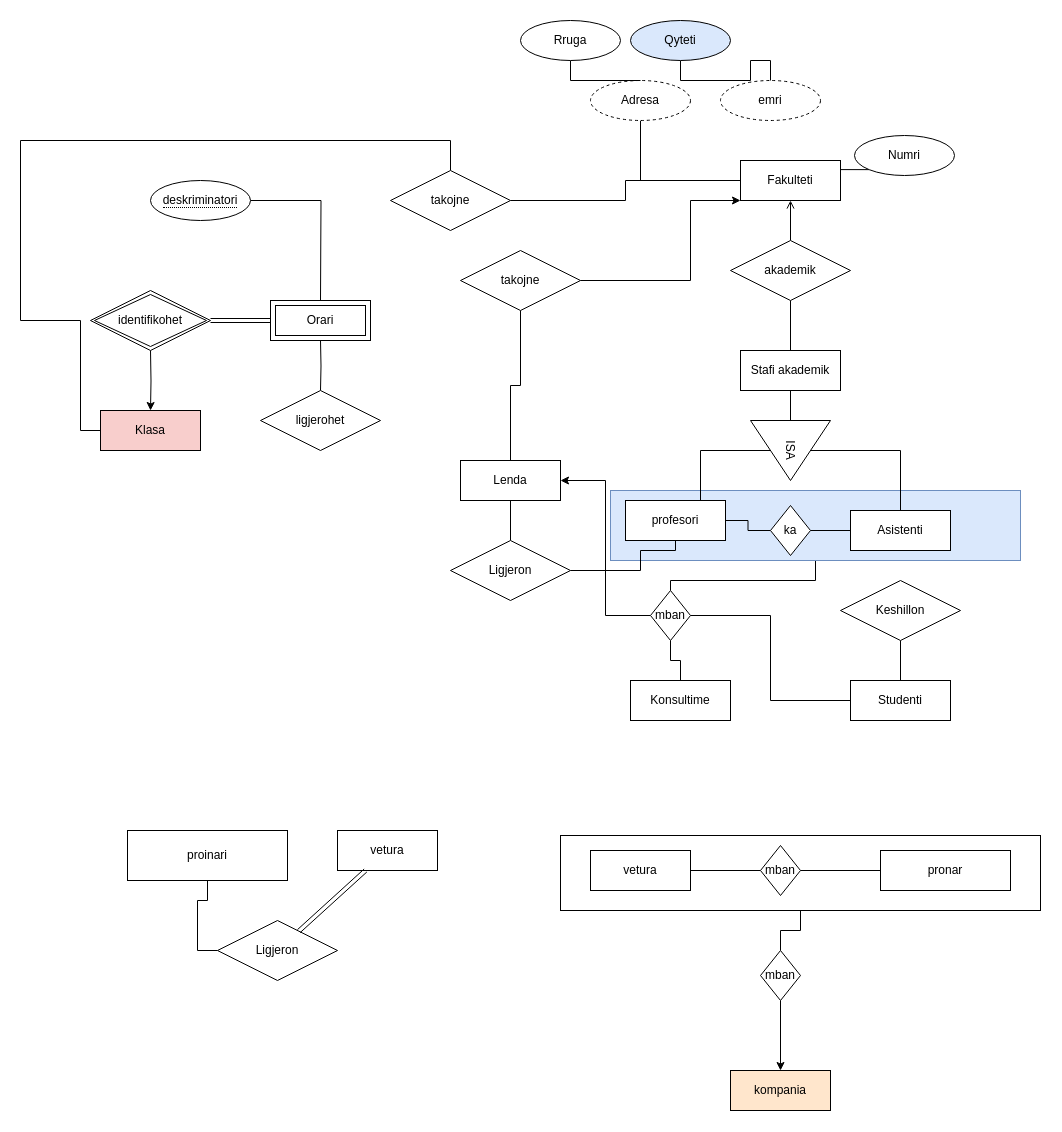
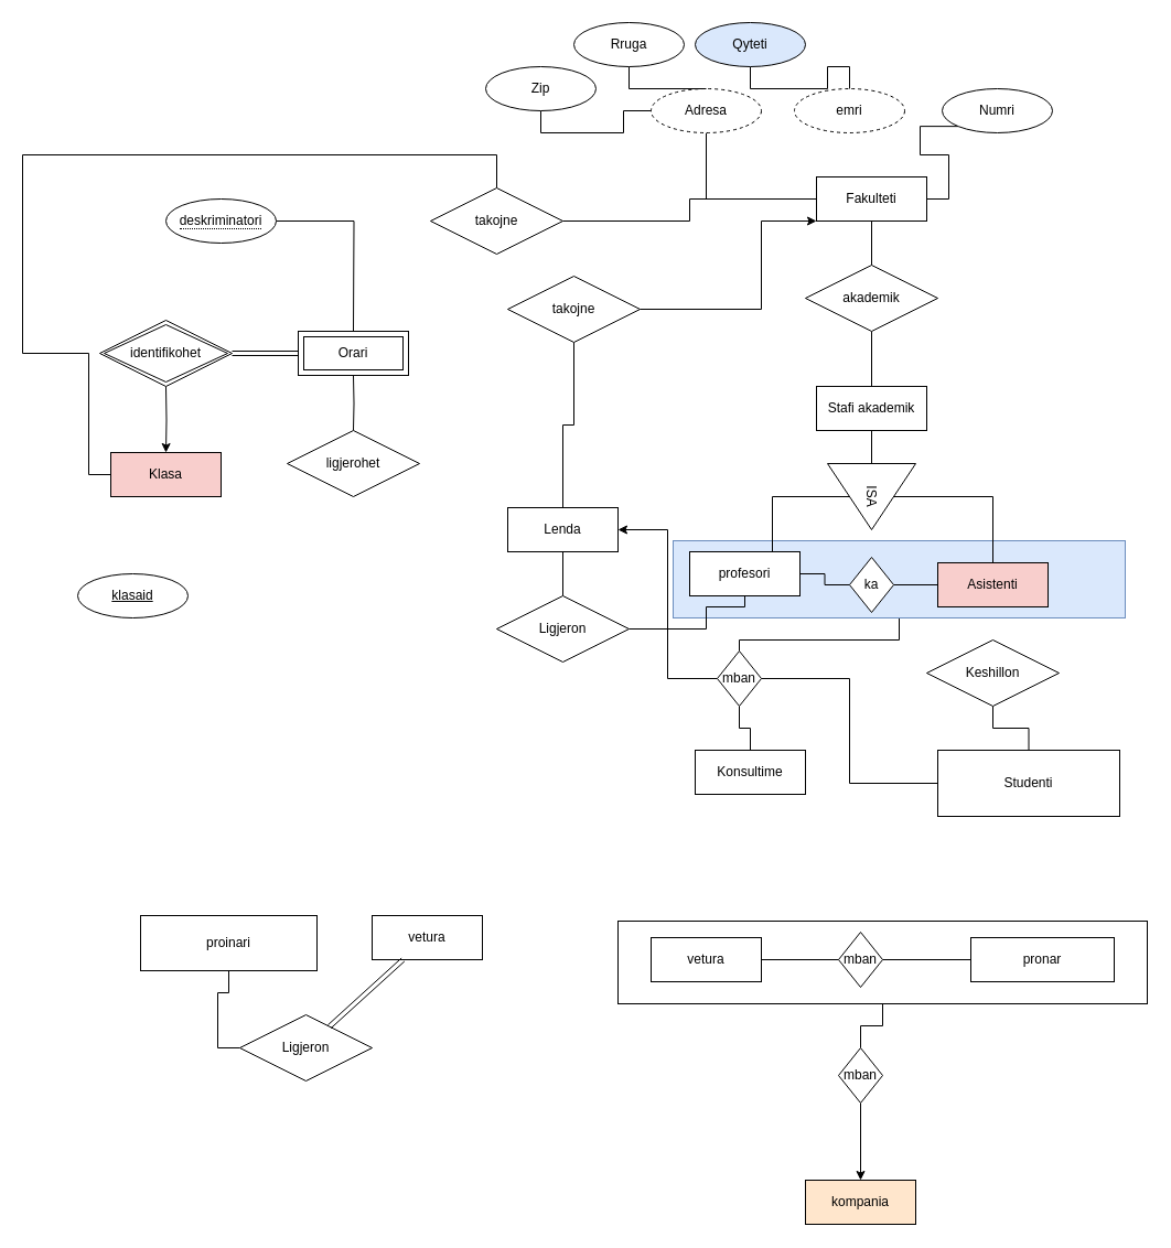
  <mxCell id="0" />
  <mxCell id="1" parent="0" />
  <mxCell id="2" value="" style="rounded=0;whiteSpace=wrap;html=1;" vertex="1" parent="1"><mxGeometry x="560" y="835" width="480" height="75" as="geometry" /></mxCell>
  <mxCell id="3" style="edgeStyle=orthogonalEdgeStyle;rounded=0;orthogonalLoop=1;jettySize=auto;html=1;exitX=0.5;exitY=1;exitDx=0;exitDy=0;startArrow=none;startFill=0;endArrow=none;endFill=0;" edge="1" parent="1" source="4" target="62"><mxGeometry relative="1" as="geometry" /></mxCell>
  <mxCell id="4" value="" style="rounded=0;whiteSpace=wrap;html=1;fillColor=#dae8fc;strokeColor=#6c8ebf;" vertex="1" parent="1"><mxGeometry x="610" y="490" width="410" height="70" as="geometry" /></mxCell>
  <mxCell id="5" value="Fakulteti" style="whiteSpace=wrap;html=1;align=center;" vertex="1" parent="1"><mxGeometry x="740" y="160" width="100" height="40" as="geometry" /></mxCell>
  <mxCell id="6" value="emri" style="ellipse;whiteSpace=wrap;html=1;align=center;dashed=1;" vertex="1" parent="1"><mxGeometry x="720" y="80" width="100" height="40" as="geometry" /></mxCell>
  <mxCell id="7" style="edgeStyle=orthogonalEdgeStyle;rounded=0;orthogonalLoop=1;jettySize=auto;html=1;exitX=0.5;exitY=1;exitDx=0;exitDy=0;endArrow=none;endFill=0;" edge="1" parent="1" source="8" target="6"><mxGeometry relative="1" as="geometry" /></mxCell>
  <mxCell id="8" value="Qyteti" style="ellipse;whiteSpace=wrap;html=1;align=center;fillColor=#dae8fc;" vertex="1" parent="1"><mxGeometry x="630" y="20" width="100" height="40" as="geometry" /></mxCell>
  <mxCell id="9" style="edgeStyle=orthogonalEdgeStyle;rounded=0;orthogonalLoop=1;jettySize=auto;html=1;exitX=0.5;exitY=1;exitDx=0;exitDy=0;entryX=0;entryY=0.5;entryDx=0;entryDy=0;endArrow=none;endFill=0;" edge="1" parent="1" source="10" target="5"><mxGeometry relative="1" as="geometry" /></mxCell>
  <mxCell id="10" value="Adresa" style="ellipse;whiteSpace=wrap;html=1;align=center;dashed=1;" vertex="1" parent="1"><mxGeometry x="590" y="80" width="100" height="40" as="geometry" /></mxCell>
  <mxCell id="11" style="edgeStyle=orthogonalEdgeStyle;rounded=0;orthogonalLoop=1;jettySize=auto;html=1;exitX=0;exitY=1;exitDx=0;exitDy=0;entryX=1;entryY=0.5;entryDx=0;entryDy=0;endArrow=none;endFill=0;" edge="1" parent="1" source="12" target="5"><mxGeometry relative="1" as="geometry" /></mxCell>
- <mxCell id="12" value="Numri" style="ellipse;whiteSpace=wrap;html=1;align=center;" vertex="1" parent="1"><mxGeometry x="854" y="135" width="100" height="40" as="geometry" /></mxCell>
+ <mxCell id="12" value="Numri" style="ellipse;whiteSpace=wrap;html=1;align=center;" vertex="1" parent="1"><mxGeometry x="854" y="80" width="100" height="40" as="geometry" /></mxCell>
  <mxCell id="13" style="edgeStyle=orthogonalEdgeStyle;rounded=0;orthogonalLoop=1;jettySize=auto;html=1;exitX=0.5;exitY=1;exitDx=0;exitDy=0;endArrow=none;endFill=0;" edge="1" parent="1" source="14" target="10"><mxGeometry relative="1" as="geometry" /></mxCell>
  <mxCell id="14" value="Rruga" style="ellipse;whiteSpace=wrap;html=1;align=center;" vertex="1" parent="1"><mxGeometry x="520" y="20" width="100" height="40" as="geometry" /></mxCell>
+ <mxCell id="15" style="edgeStyle=orthogonalEdgeStyle;rounded=0;orthogonalLoop=1;jettySize=auto;html=1;exitX=0.5;exitY=1;exitDx=0;exitDy=0;endArrow=none;endFill=0;" edge="1" parent="1" source="16" target="10"><mxGeometry relative="1" as="geometry" /></mxCell>
+ <mxCell id="16" value="Zip" style="ellipse;whiteSpace=wrap;html=1;align=center;" vertex="1" parent="1"><mxGeometry x="440" y="60" width="100" height="40" as="geometry" /></mxCell>
  <mxCell id="17" style="edgeStyle=orthogonalEdgeStyle;rounded=0;orthogonalLoop=1;jettySize=auto;html=1;exitX=0.5;exitY=1;exitDx=0;exitDy=0;entryX=0;entryY=0.5;entryDx=0;entryDy=0;endArrow=none;endFill=0;" edge="1" parent="1" source="18" target="28"><mxGeometry relative="1" as="geometry" /></mxCell>
  <mxCell id="18" value="Stafi akademik" style="whiteSpace=wrap;html=1;align=center;" vertex="1" parent="1"><mxGeometry x="740" y="350" width="100" height="40" as="geometry" /></mxCell>
- <mxCell id="19" style="edgeStyle=orthogonalEdgeStyle;rounded=0;orthogonalLoop=1;jettySize=auto;html=1;exitX=0.5;exitY=0;exitDx=0;exitDy=0;endArrow=open;endFill=0;" edge="1" parent="1" source="21" target="5"><mxGeometry relative="1" as="geometry" /></mxCell>
+ <mxCell id="19" style="edgeStyle=orthogonalEdgeStyle;rounded=0;orthogonalLoop=1;jettySize=auto;html=1;exitX=0.5;exitY=0;exitDx=0;exitDy=0;endArrow=none;endFill=0;" edge="1" parent="1" source="21" target="5"><mxGeometry relative="1" as="geometry" /></mxCell>
  <mxCell id="20" style="edgeStyle=orthogonalEdgeStyle;rounded=0;orthogonalLoop=1;jettySize=auto;html=1;exitX=0.5;exitY=1;exitDx=0;exitDy=0;entryX=0.5;entryY=0;entryDx=0;entryDy=0;endArrow=none;endFill=0;" edge="1" parent="1" source="21" target="18"><mxGeometry relative="1" as="geometry" /></mxCell>
  <mxCell id="21" value="akademik" style="shape=rhombus;perimeter=rhombusPerimeter;whiteSpace=wrap;html=1;align=center;" vertex="1" parent="1"><mxGeometry x="730" y="240" width="120" height="60" as="geometry" /></mxCell>
  <mxCell id="22" style="edgeStyle=orthogonalEdgeStyle;rounded=0;orthogonalLoop=1;jettySize=auto;html=1;exitX=0.5;exitY=1;exitDx=0;exitDy=0;endArrow=none;endFill=0;" edge="1" parent="1" source="24" target="32"><mxGeometry relative="1" as="geometry"><Array as="points"><mxPoint x="640" y="550" /><mxPoint x="640" y="570" /></Array></mxGeometry></mxCell>
  <mxCell id="23" style="edgeStyle=orthogonalEdgeStyle;rounded=0;orthogonalLoop=1;jettySize=auto;html=1;exitX=1;exitY=0.5;exitDx=0;exitDy=0;startArrow=none;startFill=0;endArrow=none;endFill=0;" edge="1" parent="1" source="24" target="37"><mxGeometry relative="1" as="geometry" /></mxCell>
  <mxCell id="24" value="profesori" style="whiteSpace=wrap;html=1;align=center;" vertex="1" parent="1"><mxGeometry x="625" y="500" width="100" height="40" as="geometry" /></mxCell>
- <mxCell id="25" value="Asistenti" style="whiteSpace=wrap;html=1;align=center;" vertex="1" parent="1"><mxGeometry x="850" y="510" width="100" height="40" as="geometry" /></mxCell>
+ <mxCell id="25" value="Asistenti" style="whiteSpace=wrap;html=1;align=center;fillColor=#f8cecc;" vertex="1" parent="1"><mxGeometry x="850" y="510" width="100" height="40" as="geometry" /></mxCell>
  <mxCell id="26" style="edgeStyle=orthogonalEdgeStyle;rounded=0;orthogonalLoop=1;jettySize=auto;html=1;exitX=0.5;exitY=1;exitDx=0;exitDy=0;entryX=0.5;entryY=0;entryDx=0;entryDy=0;endArrow=none;endFill=0;" edge="1" parent="1" source="28" target="24"><mxGeometry relative="1" as="geometry"><Array as="points"><mxPoint x="700" y="450" /></Array></mxGeometry></mxCell>
  <mxCell id="27" style="edgeStyle=orthogonalEdgeStyle;rounded=0;orthogonalLoop=1;jettySize=auto;html=1;exitX=0.5;exitY=0;exitDx=0;exitDy=0;endArrow=none;endFill=0;" edge="1" parent="1" source="28" target="25"><mxGeometry relative="1" as="geometry" /></mxCell>
  <mxCell id="28" value="ISA" style="triangle;whiteSpace=wrap;html=1;rotation=90;" vertex="1" parent="1"><mxGeometry x="760" y="410" width="60" height="80" as="geometry" /></mxCell>
  <mxCell id="29" style="edgeStyle=orthogonalEdgeStyle;rounded=0;orthogonalLoop=1;jettySize=auto;html=1;exitX=1;exitY=0.5;exitDx=0;exitDy=0;entryX=0;entryY=0.5;entryDx=0;entryDy=0;startArrow=classic;startFill=1;endArrow=none;endFill=0;" edge="1" parent="1" source="30" target="62"><mxGeometry relative="1" as="geometry" /></mxCell>
  <mxCell id="30" value="Lenda" style="whiteSpace=wrap;html=1;align=center;" vertex="1" parent="1"><mxGeometry x="460" y="460" width="100" height="40" as="geometry" /></mxCell>
  <mxCell id="31" style="edgeStyle=orthogonalEdgeStyle;rounded=0;orthogonalLoop=1;jettySize=auto;html=1;endArrow=none;endFill=0;" edge="1" parent="1" source="32" target="30"><mxGeometry relative="1" as="geometry" /></mxCell>
  <mxCell id="32" value="Ligjeron" style="shape=rhombus;perimeter=rhombusPerimeter;whiteSpace=wrap;html=1;align=center;" vertex="1" parent="1"><mxGeometry x="450" y="540" width="120" height="60" as="geometry" /></mxCell>
- <mxCell id="33" value="Studenti" style="whiteSpace=wrap;html=1;align=center;" vertex="1" parent="1"><mxGeometry x="850" y="680" width="100" height="40" as="geometry" /></mxCell>
+ <mxCell id="33" value="Studenti" style="whiteSpace=wrap;html=1;align=center;" vertex="1" parent="1"><mxGeometry x="850" y="680" width="165" height="60" as="geometry" /></mxCell>
  <mxCell id="34" style="edgeStyle=orthogonalEdgeStyle;rounded=0;orthogonalLoop=1;jettySize=auto;html=1;exitX=0.5;exitY=1;exitDx=0;exitDy=0;entryX=0.5;entryY=0;entryDx=0;entryDy=0;endArrow=none;endFill=0;" edge="1" parent="1" source="35" target="33"><mxGeometry relative="1" as="geometry" /></mxCell>
  <mxCell id="35" value="Keshillon" style="shape=rhombus;perimeter=rhombusPerimeter;whiteSpace=wrap;html=1;align=center;" vertex="1" parent="1"><mxGeometry x="840" y="580" width="120" height="60" as="geometry" /></mxCell>
  <mxCell id="36" style="edgeStyle=orthogonalEdgeStyle;rounded=0;orthogonalLoop=1;jettySize=auto;html=1;exitX=1;exitY=0.5;exitDx=0;exitDy=0;startArrow=none;startFill=0;endArrow=none;endFill=0;" edge="1" parent="1" source="37" target="25"><mxGeometry relative="1" as="geometry" /></mxCell>
  <mxCell id="37" value="ka" style="shape=rhombus;perimeter=rhombusPerimeter;whiteSpace=wrap;html=1;align=center;" vertex="1" parent="1"><mxGeometry x="770" y="505" width="40" height="50" as="geometry" /></mxCell>
  <mxCell id="38" style="edgeStyle=orthogonalEdgeStyle;rounded=0;orthogonalLoop=1;jettySize=auto;html=1;exitX=1;exitY=0.5;exitDx=0;exitDy=0;startArrow=none;startFill=0;endArrow=classic;endFill=1;" edge="1" parent="1" source="40" target="5"><mxGeometry relative="1" as="geometry"><Array as="points"><mxPoint x="690" y="280" /><mxPoint x="690" y="200" /></Array></mxGeometry></mxCell>
  <mxCell id="39" style="edgeStyle=orthogonalEdgeStyle;rounded=0;orthogonalLoop=1;jettySize=auto;html=1;exitX=0.5;exitY=1;exitDx=0;exitDy=0;startArrow=none;startFill=0;endArrow=none;endFill=0;" edge="1" parent="1" source="40" target="30"><mxGeometry relative="1" as="geometry" /></mxCell>
  <mxCell id="40" value="takojne" style="shape=rhombus;perimeter=rhombusPerimeter;whiteSpace=wrap;html=1;align=center;" vertex="1" parent="1"><mxGeometry x="460" y="250" width="120" height="60" as="geometry" /></mxCell>
  <mxCell id="41" style="edgeStyle=orthogonalEdgeStyle;rounded=0;orthogonalLoop=1;jettySize=auto;html=1;exitX=0.5;exitY=1;exitDx=0;exitDy=0;entryX=0.5;entryY=0;entryDx=0;entryDy=0;startArrow=none;startFill=0;endArrow=none;endFill=0;" edge="1" parent="1" target="42"><mxGeometry relative="1" as="geometry"><mxPoint x="320" y="340" as="sourcePoint" /></mxGeometry></mxCell>
  <mxCell id="42" value="ligjerohet" style="shape=rhombus;perimeter=rhombusPerimeter;whiteSpace=wrap;html=1;align=center;" vertex="1" parent="1"><mxGeometry x="260" y="390" width="120" height="60" as="geometry" /></mxCell>
  <mxCell id="43" style="edgeStyle=orthogonalEdgeStyle;rounded=0;orthogonalLoop=1;jettySize=auto;html=1;entryX=0.5;entryY=0;entryDx=0;entryDy=0;startArrow=none;startFill=0;endArrow=none;endFill=0;" edge="1" parent="1" source="56"><mxGeometry relative="1" as="geometry"><mxPoint x="240" y="230" as="sourcePoint" /><mxPoint x="320" y="300" as="targetPoint" /></mxGeometry></mxCell>
  <mxCell id="44" style="edgeStyle=orthogonalEdgeStyle;rounded=0;orthogonalLoop=1;jettySize=auto;html=1;exitX=0;exitY=0.5;exitDx=0;exitDy=0;startArrow=none;startFill=0;endArrow=none;endFill=0;" edge="1" parent="1" source="45" target="58"><mxGeometry relative="1" as="geometry"><Array as="points"><mxPoint x="80" y="430" /><mxPoint x="80" y="320" /><mxPoint x="20" y="320" /><mxPoint x="20" y="140" /><mxPoint x="450" y="140" /></Array></mxGeometry></mxCell>
  <mxCell id="45" value="Klasa" style="whiteSpace=wrap;html=1;align=center;fillColor=#f8cecc;" vertex="1" parent="1"><mxGeometry x="100" y="410" width="100" height="40" as="geometry" /></mxCell>
  <mxCell id="46" style="edgeStyle=orthogonalEdgeStyle;rounded=0;orthogonalLoop=1;jettySize=auto;html=1;exitX=0.5;exitY=1;exitDx=0;exitDy=0;entryX=0.5;entryY=0;entryDx=0;entryDy=0;startArrow=none;startFill=0;endArrow=classic;endFill=1;" edge="1" parent="1" target="45"><mxGeometry relative="1" as="geometry"><mxPoint x="150" y="350" as="sourcePoint" /></mxGeometry></mxCell>
  <mxCell id="47" value="Orari" style="shape=ext;margin=3;double=1;whiteSpace=wrap;html=1;align=center;" vertex="1" parent="1"><mxGeometry x="270" y="300" width="100" height="40" as="geometry" /></mxCell>
  <mxCell id="48" value="identifikohet" style="shape=rhombus;double=1;perimeter=rhombusPerimeter;whiteSpace=wrap;html=1;align=center;" vertex="1" parent="1"><mxGeometry x="90" y="290" width="120" height="60" as="geometry" /></mxCell>
  <mxCell id="49" value="" style="shape=link;html=1;startArrow=none;startFill=0;endArrow=classic;endFill=1;" edge="1" parent="1" source="48" target="47"><mxGeometry width="100" relative="1" as="geometry"><mxPoint x="290" y="400" as="sourcePoint" /><mxPoint x="390" y="400" as="targetPoint" /></mxGeometry></mxCell>
  <mxCell id="50" style="edgeStyle=orthogonalEdgeStyle;rounded=0;orthogonalLoop=1;jettySize=auto;html=1;exitX=0.5;exitY=1;exitDx=0;exitDy=0;entryX=0;entryY=0.5;entryDx=0;entryDy=0;startArrow=none;startFill=0;endArrow=none;endFill=0;" edge="1" parent="1" source="51" target="53"><mxGeometry relative="1" as="geometry" /></mxCell>
  <mxCell id="51" value="proinari" style="whiteSpace=wrap;html=1;align=center;" vertex="1" parent="1"><mxGeometry x="127" y="830" width="160" height="50" as="geometry" /></mxCell>
  <mxCell id="52" value="vetura" style="whiteSpace=wrap;html=1;align=center;" vertex="1" parent="1"><mxGeometry x="337" y="830" width="100" height="40" as="geometry" /></mxCell>
  <mxCell id="53" value="Ligjeron" style="shape=rhombus;perimeter=rhombusPerimeter;whiteSpace=wrap;html=1;align=center;" vertex="1" parent="1"><mxGeometry x="217" y="920" width="120" height="60" as="geometry" /></mxCell>
  <mxCell id="54" value="" style="shape=link;html=1;startArrow=none;startFill=0;endArrow=classic;endFill=1;" edge="1" parent="1" source="53" target="52"><mxGeometry width="100" relative="1" as="geometry"><mxPoint x="227" y="600" as="sourcePoint" /><mxPoint x="287" y="600" as="targetPoint" /></mxGeometry></mxCell>
+ <mxCell id="55" value="klasaid" style="ellipse;whiteSpace=wrap;html=1;align=center;fontStyle=4;" vertex="1" parent="1"><mxGeometry x="70" y="520" width="100" height="40" as="geometry" /></mxCell>
  <mxCell id="56" value="&lt;span style=&quot;border-bottom: 1px dotted&quot;&gt;deskriminatori&lt;/span&gt;" style="ellipse;whiteSpace=wrap;html=1;align=center;" vertex="1" parent="1"><mxGeometry x="150" y="180" width="100" height="40" as="geometry" /></mxCell>
  <mxCell id="57" style="edgeStyle=orthogonalEdgeStyle;rounded=0;orthogonalLoop=1;jettySize=auto;html=1;exitX=1;exitY=0.5;exitDx=0;exitDy=0;startArrow=none;startFill=0;endArrow=none;endFill=0;" edge="1" parent="1" source="58" target="5"><mxGeometry relative="1" as="geometry" /></mxCell>
  <mxCell id="58" value="takojne" style="shape=rhombus;perimeter=rhombusPerimeter;whiteSpace=wrap;html=1;align=center;" vertex="1" parent="1"><mxGeometry x="390" y="170" width="120" height="60" as="geometry" /></mxCell>
  <mxCell id="59" value="Konsultime" style="whiteSpace=wrap;html=1;align=center;" vertex="1" parent="1"><mxGeometry x="630" y="680" width="100" height="40" as="geometry" /></mxCell>
  <mxCell id="60" style="edgeStyle=orthogonalEdgeStyle;rounded=0;orthogonalLoop=1;jettySize=auto;html=1;exitX=0.5;exitY=1;exitDx=0;exitDy=0;startArrow=none;startFill=0;endArrow=none;endFill=0;" edge="1" parent="1" source="62" target="59"><mxGeometry relative="1" as="geometry" /></mxCell>
  <mxCell id="61" style="edgeStyle=orthogonalEdgeStyle;rounded=0;orthogonalLoop=1;jettySize=auto;html=1;exitX=1;exitY=0.5;exitDx=0;exitDy=0;entryX=0;entryY=0.5;entryDx=0;entryDy=0;startArrow=none;startFill=0;endArrow=none;endFill=0;" edge="1" parent="1" source="62" target="33"><mxGeometry relative="1" as="geometry" /></mxCell>
  <mxCell id="62" value="mban" style="shape=rhombus;perimeter=rhombusPerimeter;whiteSpace=wrap;html=1;align=center;" vertex="1" parent="1"><mxGeometry x="650" y="590" width="40" height="50" as="geometry" /></mxCell>
  <mxCell id="63" style="edgeStyle=orthogonalEdgeStyle;rounded=0;orthogonalLoop=1;jettySize=auto;html=1;exitX=1;exitY=0.5;exitDx=0;exitDy=0;startArrow=none;startFill=0;endArrow=none;endFill=0;" edge="1" parent="1" source="64" target="68"><mxGeometry relative="1" as="geometry" /></mxCell>
  <mxCell id="64" value="vetura" style="whiteSpace=wrap;html=1;align=center;" vertex="1" parent="1"><mxGeometry x="590" y="850" width="100" height="40" as="geometry" /></mxCell>
  <mxCell id="65" value="pronar" style="whiteSpace=wrap;html=1;align=center;" vertex="1" parent="1"><mxGeometry x="880" y="850" width="130" height="40" as="geometry" /></mxCell>
  <mxCell id="66" style="edgeStyle=orthogonalEdgeStyle;rounded=0;orthogonalLoop=1;jettySize=auto;html=1;exitX=1;exitY=0.5;exitDx=0;exitDy=0;startArrow=none;startFill=0;endArrow=none;endFill=0;" edge="1" parent="1" source="68" target="65"><mxGeometry relative="1" as="geometry" /></mxCell>
  <mxCell id="67" style="edgeStyle=orthogonalEdgeStyle;rounded=0;orthogonalLoop=1;jettySize=auto;html=1;startArrow=none;startFill=0;endArrow=classic;endFill=1;" edge="1" parent="1" source="71" target="69"><mxGeometry relative="1" as="geometry" /></mxCell>
  <mxCell id="68" value="mban" style="shape=rhombus;perimeter=rhombusPerimeter;whiteSpace=wrap;html=1;align=center;" vertex="1" parent="1"><mxGeometry x="760" y="845" width="40" height="50" as="geometry" /></mxCell>
  <mxCell id="69" value="kompania" style="whiteSpace=wrap;html=1;align=center;fillColor=#ffe6cc;" vertex="1" parent="1"><mxGeometry x="730" y="1070" width="100" height="40" as="geometry" /></mxCell>
  <mxCell id="70" style="edgeStyle=orthogonalEdgeStyle;rounded=0;orthogonalLoop=1;jettySize=auto;html=1;exitX=0.5;exitY=0;exitDx=0;exitDy=0;startArrow=none;startFill=0;endArrow=none;endFill=0;" edge="1" parent="1" source="71" target="2"><mxGeometry relative="1" as="geometry" /></mxCell>
  <mxCell id="71" value="mban" style="shape=rhombus;perimeter=rhombusPerimeter;whiteSpace=wrap;html=1;align=center;" vertex="1" parent="1"><mxGeometry x="760" y="950" width="40" height="50" as="geometry" /></mxCell>
